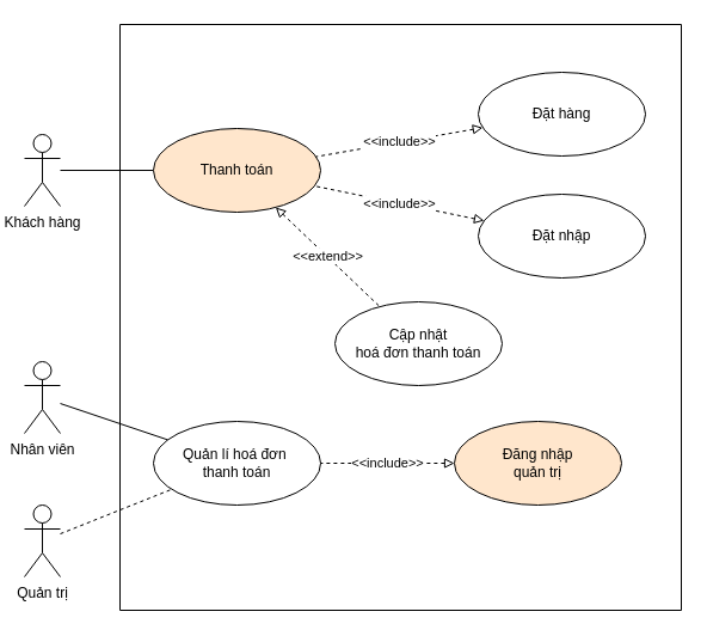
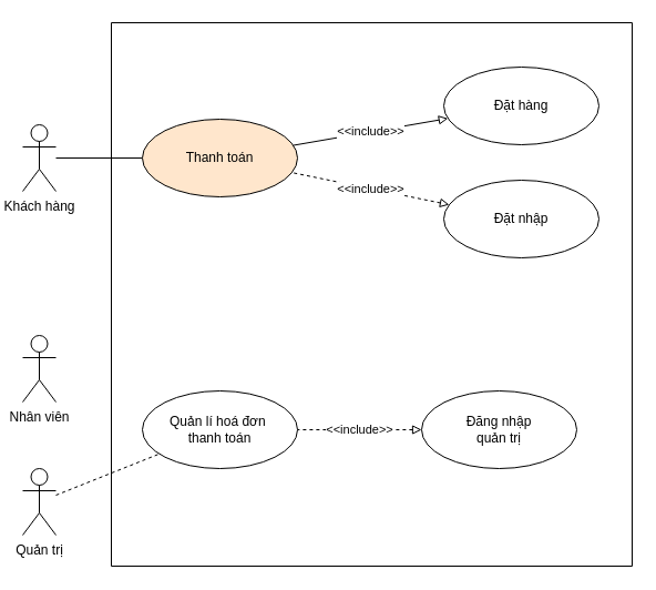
  <mxCell id="0" />
  <mxCell id="1" parent="0" />
  <mxCell id="2" style="rounded=0;orthogonalLoop=1;jettySize=auto;html=1;endArrow=none;endFill=0;" parent="1" source="3" target="6" edge="1"><mxGeometry relative="1" as="geometry" /></mxCell>
  <mxCell id="3" value="Khách hàng" style="shape=umlActor;verticalLabelPosition=bottom;verticalAlign=top;html=1;outlineConnect=0;" parent="1" vertex="1"><mxGeometry x="20" y="112" width="30" height="60" as="geometry" /></mxCell>
  <mxCell id="4" style="edgeStyle=orthogonalEdgeStyle;rounded=0;orthogonalLoop=1;jettySize=auto;html=1;exitX=0.5;exitY=0;exitDx=0;exitDy=0;" parent="1" source="5" edge="1"><mxGeometry relative="1" as="geometry"><mxPoint x="334.828" y="20.138" as="targetPoint" /></mxGeometry></mxCell>
  <mxCell id="5" value="" style="swimlane;startSize=0;" parent="1" vertex="1"><mxGeometry x="100" y="20" width="470" height="490" as="geometry" /></mxCell>
  <mxCell id="6" value="Thanh toán" style="ellipse;whiteSpace=wrap;html=1;fillColor=#ffe6cc;" parent="5" vertex="1"><mxGeometry x="28" y="87" width="140" height="70" as="geometry" /></mxCell>
  <mxCell id="7" value="&amp;lt;&amp;lt;include&amp;gt;&amp;gt;" style="orthogonalLoop=1;jettySize=auto;html=1;strokeColor=default;rounded=0;dashed=1;endArrow=none;endFill=0;startArrow=block;startFill=0;" parent="5" source="8" target="6" edge="1"><mxGeometry relative="1" as="geometry" /></mxCell>
  <mxCell id="8" value="Đặt nhập" style="ellipse;whiteSpace=wrap;html=1;" parent="5" vertex="1"><mxGeometry x="300" y="142" width="140" height="70" as="geometry" /></mxCell>
  <mxCell id="9" value="Quản lí hoá đơn&amp;nbsp;&lt;br&gt;thanh toán" style="ellipse;whiteSpace=wrap;html=1;" parent="5" vertex="1"><mxGeometry x="28" y="332" width="140" height="70" as="geometry" /></mxCell>
  <mxCell id="10" value="&amp;lt;&amp;lt;include&amp;gt;&amp;gt;" style="orthogonalLoop=1;jettySize=auto;html=1;strokeColor=default;rounded=0;dashed=1;endArrow=none;endFill=0;startArrow=block;startFill=0;" parent="5" source="15" target="9" edge="1"><mxGeometry relative="1" as="geometry"><mxPoint x="275.319" y="201.375" as="sourcePoint" /><mxPoint x="175.632" y="147.648" as="targetPoint" /></mxGeometry></mxCell>
  <mxCell id="11" value="Đặt hàng" style="ellipse;whiteSpace=wrap;html=1;" parent="5" vertex="1"><mxGeometry x="300" y="40" width="140" height="70" as="geometry" /></mxCell>
- <mxCell id="12" value="&amp;lt;&amp;lt;include&amp;gt;&amp;gt;" style="orthogonalLoop=1;jettySize=auto;html=1;strokeColor=default;rounded=0;dashed=1;endArrow=none;endFill=0;startArrow=block;startFill=0;" parent="5" source="11" target="6" edge="1"><mxGeometry relative="1" as="geometry"><mxPoint x="305.007" y="79.999" as="sourcePoint" /><mxPoint x="154.027" y="158.37" as="targetPoint" /></mxGeometry></mxCell>
- <mxCell id="13" value="Cập nhật&lt;br&gt;hoá đơn thanh toán" style="ellipse;whiteSpace=wrap;html=1;" parent="5" vertex="1"><mxGeometry x="180" y="232" width="140" height="70" as="geometry" /></mxCell>
- <mxCell id="14" value="&amp;lt;&amp;lt;extend&amp;gt;&amp;gt;&lt;br&gt;" style="orthogonalLoop=1;jettySize=auto;html=1;strokeColor=default;rounded=0;dashed=1;endArrow=none;endFill=0;startArrow=block;startFill=0;" parent="5" source="6" target="13" edge="1"><mxGeometry relative="1" as="geometry"><mxPoint x="307.217" y="181.522" as="sourcePoint" /><mxPoint x="170.709" y="147.553" as="targetPoint" /></mxGeometry></mxCell>
- <mxCell id="15" value="Đăng nhập&lt;br&gt;quản trị" style="ellipse;whiteSpace=wrap;html=1;fillColor=#ffe6cc;" parent="5" vertex="1"><mxGeometry x="280" y="332" width="140" height="70" as="geometry" /></mxCell>
+ <mxCell id="12" value="&amp;lt;&amp;lt;include&amp;gt;&amp;gt;" style="orthogonalLoop=1;jettySize=auto;html=1;strokeColor=default;rounded=0;dashed=0;endArrow=none;endFill=0;startArrow=block;startFill=0;" parent="5" source="11" target="6" edge="1"><mxGeometry relative="1" as="geometry"><mxPoint x="305.007" y="79.999" as="sourcePoint" /><mxPoint x="154.027" y="158.37" as="targetPoint" /></mxGeometry></mxCell>
+ <mxCell id="15" value="Đăng nhập&lt;br&gt;quản trị" style="ellipse;whiteSpace=wrap;html=1;" parent="5" vertex="1"><mxGeometry x="280" y="332" width="140" height="70" as="geometry" /></mxCell>
  <mxCell id="16" style="edgeStyle=none;rounded=0;orthogonalLoop=1;jettySize=auto;html=1;exitX=0.5;exitY=0;exitDx=0;exitDy=0;dashed=1;strokeColor=default;" parent="1" source="5" target="5" edge="1"><mxGeometry relative="1" as="geometry" /></mxCell>
  <mxCell id="17" value="Nhân viên&lt;br&gt;" style="shape=umlActor;verticalLabelPosition=bottom;verticalAlign=top;html=1;outlineConnect=0;" parent="1" vertex="1"><mxGeometry x="20" y="302" width="30" height="60" as="geometry" /></mxCell>
- <mxCell id="18" style="rounded=0;orthogonalLoop=1;jettySize=auto;html=1;endArrow=none;endFill=0;" parent="1" source="17" target="9" edge="1"><mxGeometry relative="1" as="geometry"><mxPoint x="60" y="202.5" as="sourcePoint" /><mxPoint x="170" y="202.5" as="targetPoint" /></mxGeometry></mxCell>
  <mxCell id="19" value="Quản trị" style="shape=umlActor;verticalLabelPosition=bottom;verticalAlign=top;html=1;outlineConnect=0;" parent="1" vertex="1"><mxGeometry x="20" y="422" width="30" height="60" as="geometry" /></mxCell>
  <mxCell id="20" style="rounded=0;orthogonalLoop=1;jettySize=auto;html=1;endArrow=none;endFill=0;dashed=1;" parent="1" source="19" target="9" edge="1"><mxGeometry relative="1" as="geometry"><mxPoint x="60" y="342" as="sourcePoint" /><mxPoint x="138" y="342" as="targetPoint" /></mxGeometry></mxCell>
